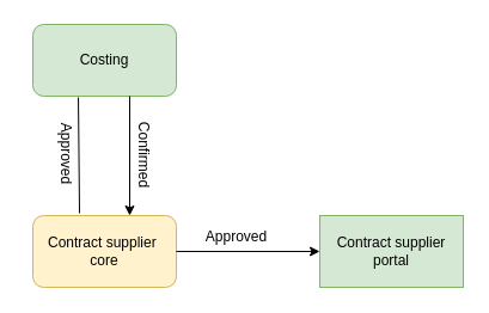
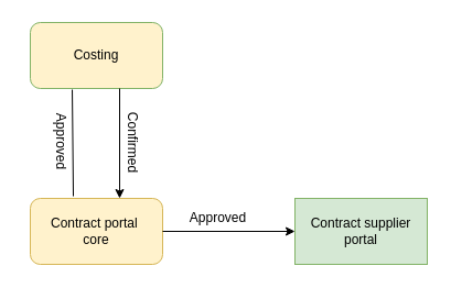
  <mxCell id="0" />
  <mxCell id="1" parent="0" />
- <mxCell id="2" value="Costing" style="rounded=1;whiteSpace=wrap;html=1;fillColor=#d5e8d4;strokeColor=#82b366;" vertex="1" parent="1"><mxGeometry x="27" y="20" width="120" height="60" as="geometry" /></mxCell>
- <mxCell id="3" value="Contract supplier&amp;nbsp;&lt;div&gt;core&lt;/div&gt;" style="rounded=1;whiteSpace=wrap;html=1;fillColor=#fff2cc;strokeColor=#d6b656;" vertex="1" parent="1"><mxGeometry x="27" y="180" width="120" height="60" as="geometry" /></mxCell>
+ <mxCell id="2" value="Costing" style="rounded=1;whiteSpace=wrap;html=1;fillColor=#fff2cc;strokeColor=#82b366;" vertex="1" parent="1"><mxGeometry x="27" y="20" width="120" height="60" as="geometry" /></mxCell>
+ <mxCell id="3" value="Contract portal&amp;nbsp;&lt;div&gt;core&lt;/div&gt;" style="rounded=1;whiteSpace=wrap;html=1;fillColor=#fff2cc;strokeColor=#d6b656;" vertex="1" parent="1"><mxGeometry x="27" y="180" width="120" height="60" as="geometry" /></mxCell>
  <mxCell id="4" value="Contract supplier portal" style="whiteSpace=wrap;html=1;fillColor=#d5e8d4;strokeColor=#82b366;rounded=0;" vertex="1" parent="1"><mxGeometry x="267" y="180" width="120" height="60" as="geometry" /></mxCell>
  <mxCell id="5" value="" style="endArrow=classic;html=1;rounded=0;exitX=0.5;exitY=1;exitDx=0;exitDy=0;entryX=0.5;entryY=0;entryDx=0;entryDy=0;" edge="1" parent="1"><mxGeometry width="50" height="50" relative="1" as="geometry"><mxPoint x="108" y="80" as="sourcePoint" /><mxPoint x="108" y="180" as="targetPoint" /></mxGeometry></mxCell>
  <mxCell id="6" value="" style="endArrow=none;html=1;rounded=0;exitX=0.325;exitY=-0.033;exitDx=0;exitDy=0;exitPerimeter=0;entryX=0.317;entryY=1.017;entryDx=0;entryDy=0;entryPerimeter=0;" edge="1" parent="1" source="3" target="2"><mxGeometry width="50" height="50" relative="1" as="geometry"><mxPoint x="107" y="410" as="sourcePoint" /><mxPoint x="157" y="360" as="targetPoint" /></mxGeometry></mxCell>
  <mxCell id="7" value="" style="endArrow=classic;html=1;rounded=0;exitX=1;exitY=0.5;exitDx=0;exitDy=0;entryX=0;entryY=0.5;entryDx=0;entryDy=0;" edge="1" parent="1" source="3" target="4"><mxGeometry width="50" height="50" relative="1" as="geometry"><mxPoint x="107" y="410" as="sourcePoint" /><mxPoint x="157" y="360" as="targetPoint" /></mxGeometry></mxCell>
  <mxCell id="8" value="Confirmed" style="text;html=1;align=center;verticalAlign=middle;resizable=0;points=[];autosize=1;strokeColor=none;fillColor=none;rotation=90;" vertex="1" parent="1"><mxGeometry x="80" y="114" width="80" height="30" as="geometry" /></mxCell>
  <mxCell id="9" value="Approved" style="text;html=1;align=center;verticalAlign=middle;resizable=0;points=[];autosize=1;strokeColor=none;fillColor=none;rotation=90;" vertex="1" parent="1"><mxGeometry x="20" y="113" width="70" height="30" as="geometry" /></mxCell>
  <mxCell id="10" value="Approved" style="text;html=1;align=center;verticalAlign=middle;resizable=0;points=[];autosize=1;strokeColor=none;fillColor=none;" vertex="1" parent="1"><mxGeometry x="162" y="183" width="70" height="30" as="geometry" /></mxCell>
